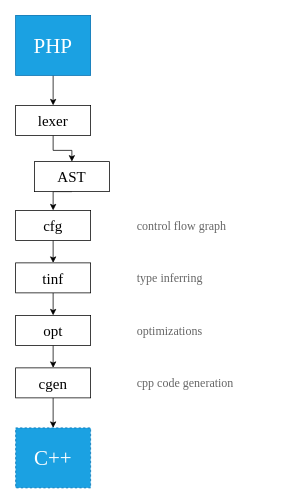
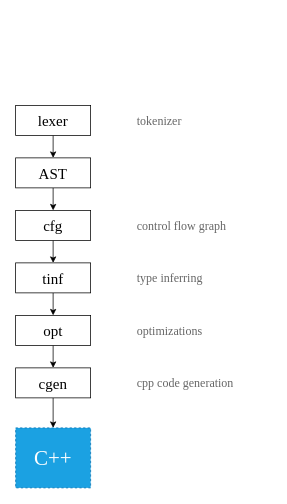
  <mxCell id="0" />
  <mxCell id="1" parent="0" />
- <mxCell id="2" style="edgeStyle=orthogonalEdgeStyle;rounded=0;orthogonalLoop=1;jettySize=auto;html=1;exitX=0.5;exitY=1;exitDx=0;exitDy=0;entryX=0.5;entryY=0;entryDx=0;entryDy=0;fontFamily=Verdana;fontSize=20;" edge="1" parent="1" source="3" target="5"><mxGeometry relative="1" as="geometry" /></mxCell>
- <mxCell id="3" value="PHP" style="whiteSpace=wrap;html=1;fillColor=#1ba1e2;strokeColor=#006EAF;fontColor=#ffffff;fontSize=28;fontFamily=Verdana;" vertex="1" parent="1"><mxGeometry x="20" y="20" width="100" height="80" as="geometry" /></mxCell>
  <mxCell id="4" style="edgeStyle=orthogonalEdgeStyle;rounded=0;orthogonalLoop=1;jettySize=auto;html=1;exitX=0.5;exitY=1;exitDx=0;exitDy=0;entryX=0.5;entryY=0;entryDx=0;entryDy=0;fontFamily=Verdana;fontSize=20;" edge="1" parent="1" source="5" target="7"><mxGeometry relative="1" as="geometry" /></mxCell>
  <mxCell id="5" value="lexer" style="rounded=0;whiteSpace=wrap;html=1;fontFamily=Verdana;fontSize=20;" vertex="1" parent="1"><mxGeometry x="20" y="140" width="100" height="40" as="geometry" /></mxCell>
  <mxCell id="6" style="edgeStyle=orthogonalEdgeStyle;rounded=0;orthogonalLoop=1;jettySize=auto;html=1;exitX=0.5;exitY=1;exitDx=0;exitDy=0;entryX=0.5;entryY=0;entryDx=0;entryDy=0;fontFamily=Verdana;fontSize=20;" edge="1" parent="1" source="7" target="9"><mxGeometry relative="1" as="geometry" /></mxCell>
- <mxCell id="7" value="AST" style="rounded=0;whiteSpace=wrap;html=1;fontFamily=Verdana;fontSize=20;" vertex="1" parent="1"><mxGeometry x="45" y="215" width="100" height="40" as="geometry" /></mxCell>
+ <mxCell id="7" value="AST" style="rounded=0;whiteSpace=wrap;html=1;fontFamily=Verdana;fontSize=20;" vertex="1" parent="1"><mxGeometry x="20" y="210" width="100" height="40" as="geometry" /></mxCell>
  <mxCell id="8" style="edgeStyle=orthogonalEdgeStyle;rounded=0;orthogonalLoop=1;jettySize=auto;html=1;exitX=0.5;exitY=1;exitDx=0;exitDy=0;entryX=0.5;entryY=0;entryDx=0;entryDy=0;fontFamily=Verdana;fontSize=20;" edge="1" parent="1" source="9" target="11"><mxGeometry relative="1" as="geometry" /></mxCell>
  <mxCell id="9" value="cfg" style="rounded=0;whiteSpace=wrap;html=1;fontFamily=Verdana;fontSize=20;" vertex="1" parent="1"><mxGeometry x="20" y="280" width="100" height="40" as="geometry" /></mxCell>
  <mxCell id="10" style="edgeStyle=orthogonalEdgeStyle;rounded=0;orthogonalLoop=1;jettySize=auto;html=1;exitX=0.5;exitY=1;exitDx=0;exitDy=0;entryX=0.5;entryY=0;entryDx=0;entryDy=0;fontFamily=Verdana;fontSize=20;" edge="1" parent="1" source="11" target="13"><mxGeometry relative="1" as="geometry" /></mxCell>
  <mxCell id="11" value="tinf" style="rounded=0;whiteSpace=wrap;html=1;fontFamily=Verdana;fontSize=20;" vertex="1" parent="1"><mxGeometry x="20" y="350" width="100" height="40" as="geometry" /></mxCell>
  <mxCell id="12" style="edgeStyle=orthogonalEdgeStyle;rounded=0;orthogonalLoop=1;jettySize=auto;html=1;exitX=0.5;exitY=1;exitDx=0;exitDy=0;entryX=0.5;entryY=0;entryDx=0;entryDy=0;fontFamily=Verdana;fontSize=20;" edge="1" parent="1" source="13" target="15"><mxGeometry relative="1" as="geometry" /></mxCell>
  <mxCell id="13" value="opt" style="rounded=0;whiteSpace=wrap;html=1;fontFamily=Verdana;fontSize=20;" vertex="1" parent="1"><mxGeometry x="20" y="420" width="100" height="40" as="geometry" /></mxCell>
  <mxCell id="14" style="edgeStyle=orthogonalEdgeStyle;rounded=0;orthogonalLoop=1;jettySize=auto;html=1;exitX=0.5;exitY=1;exitDx=0;exitDy=0;entryX=0.5;entryY=0;entryDx=0;entryDy=0;fontFamily=Verdana;fontSize=20;" edge="1" parent="1" source="15" target="16"><mxGeometry relative="1" as="geometry" /></mxCell>
  <mxCell id="15" value="cgen" style="rounded=0;whiteSpace=wrap;html=1;fontFamily=Verdana;fontSize=20;" vertex="1" parent="1"><mxGeometry x="20" y="490" width="100" height="40" as="geometry" /></mxCell>
  <mxCell id="16" value="C++" style="whiteSpace=wrap;html=1;fillColor=#1ba1e2;strokeColor=#006EAF;fontColor=#ffffff;fontSize=28;fontFamily=Verdana;dashed=1;" vertex="1" parent="1"><mxGeometry x="20" y="570" width="100" height="80" as="geometry" /></mxCell>
+ <mxCell id="17" value="tokenizer" style="text;html=1;align=left;verticalAlign=middle;resizable=0;points=[];autosize=1;fontSize=16;fontFamily=Verdana;fontColor=#666;" vertex="1" parent="1"><mxGeometry x="180" y="150" width="90" height="20" as="geometry" /></mxCell>
  <mxCell id="18" value="control flow graph" style="text;html=1;align=left;verticalAlign=middle;resizable=0;points=[];autosize=1;fontSize=16;fontFamily=Verdana;fontColor=#666;" vertex="1" parent="1"><mxGeometry x="180" y="290" width="160" height="20" as="geometry" /></mxCell>
  <mxCell id="19" value="type inferring" style="text;html=1;align=left;verticalAlign=middle;resizable=0;points=[];autosize=1;fontSize=16;fontFamily=Verdana;fontColor=#666;" vertex="1" parent="1"><mxGeometry x="180" y="360" width="120" height="20" as="geometry" /></mxCell>
  <mxCell id="20" value="optimizations" style="text;html=1;align=left;verticalAlign=middle;resizable=0;points=[];autosize=1;fontSize=16;fontFamily=Verdana;fontColor=#666;" vertex="1" parent="1"><mxGeometry x="180" y="430" width="120" height="20" as="geometry" /></mxCell>
  <mxCell id="21" value="cpp code generation" style="text;html=1;align=left;verticalAlign=middle;resizable=0;points=[];autosize=1;fontSize=16;fontFamily=Verdana;fontColor=#666;" vertex="1" parent="1"><mxGeometry x="180" y="500" width="180" height="20" as="geometry" /></mxCell>
